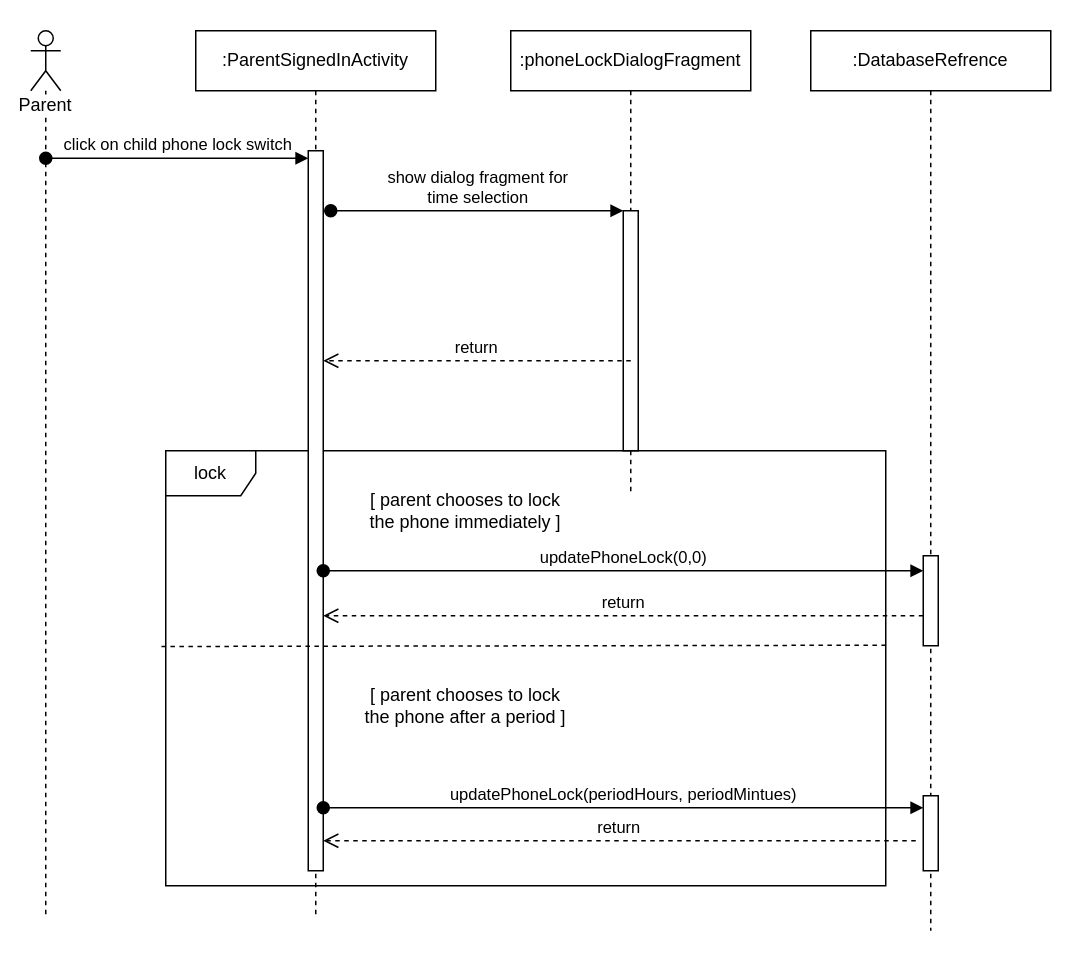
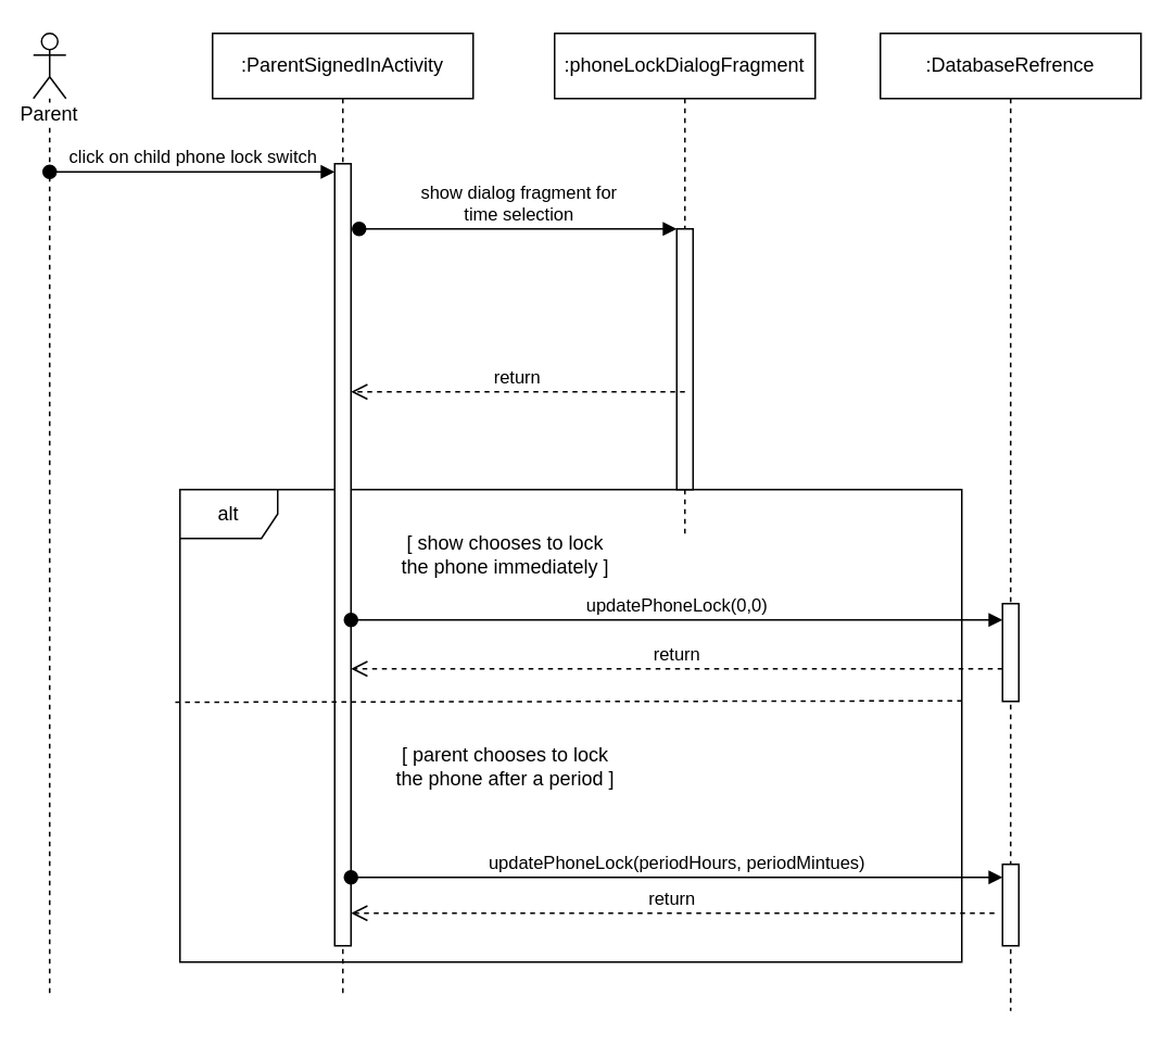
  <mxCell id="0" />
  <mxCell id="1" parent="0" />
- <mxCell id="2" value="lock" style="shape=umlFrame;whiteSpace=wrap;html=1;" vertex="1" parent="1"><mxGeometry x="110" y="300" width="480" height="290" as="geometry" /></mxCell>
+ <mxCell id="2" value="alt" style="shape=umlFrame;whiteSpace=wrap;html=1;" vertex="1" parent="1"><mxGeometry x="110" y="300" width="480" height="290" as="geometry" /></mxCell>
  <mxCell id="3" value=":ParentSignedInActivity" style="shape=umlLifeline;perimeter=lifelinePerimeter;whiteSpace=wrap;html=1;container=1;collapsible=0;recursiveResize=0;outlineConnect=0;" vertex="1" parent="1"><mxGeometry x="130" y="20" width="160" height="590" as="geometry" /></mxCell>
  <mxCell id="4" value="" style="html=1;points=[];perimeter=orthogonalPerimeter;" vertex="1" parent="3"><mxGeometry x="75" y="80" width="10" height="480" as="geometry" /></mxCell>
  <mxCell id="5" value="Parent" style="shape=umlLifeline;participant=umlActor;perimeter=lifelinePerimeter;whiteSpace=wrap;html=1;container=1;collapsible=0;recursiveResize=0;verticalAlign=top;spacingTop=36;labelBackgroundColor=#ffffff;outlineConnect=0;" vertex="1" parent="1"><mxGeometry x="20" y="20" width="20" height="590" as="geometry" /></mxCell>
  <mxCell id="6" value=":phoneLockDialogFragment" style="shape=umlLifeline;perimeter=lifelinePerimeter;whiteSpace=wrap;html=1;container=1;collapsible=0;recursiveResize=0;outlineConnect=0;" vertex="1" parent="1"><mxGeometry x="340" y="20" width="160" height="310" as="geometry" /></mxCell>
  <mxCell id="7" value="" style="html=1;points=[];perimeter=orthogonalPerimeter;" vertex="1" parent="6"><mxGeometry x="75" y="120" width="10" height="160" as="geometry" /></mxCell>
  <mxCell id="8" value="return" style="html=1;verticalAlign=bottom;endArrow=open;dashed=1;endSize=8;" edge="1" parent="6" target="4"><mxGeometry relative="1" as="geometry"><mxPoint x="80" y="220" as="sourcePoint" /><mxPoint y="220" as="targetPoint" /></mxGeometry></mxCell>
  <mxCell id="9" value=":DatabaseRefrence" style="shape=umlLifeline;perimeter=lifelinePerimeter;whiteSpace=wrap;html=1;container=1;collapsible=0;recursiveResize=0;outlineConnect=0;" vertex="1" parent="1"><mxGeometry x="540" y="20" width="160" height="600" as="geometry" /></mxCell>
  <mxCell id="10" value="" style="html=1;points=[];perimeter=orthogonalPerimeter;" vertex="1" parent="9"><mxGeometry x="75" y="350" width="10" height="60" as="geometry" /></mxCell>
  <mxCell id="11" value="" style="html=1;points=[];perimeter=orthogonalPerimeter;" vertex="1" parent="9"><mxGeometry x="75" y="510" width="10" height="50" as="geometry" /></mxCell>
  <mxCell id="12" value="click on child phone lock switch" style="html=1;verticalAlign=bottom;startArrow=oval;endArrow=block;startSize=8;" edge="1" target="4" parent="1"><mxGeometry relative="1" as="geometry"><mxPoint x="30" y="105" as="sourcePoint" /></mxGeometry></mxCell>
  <mxCell id="13" value="show dialog fragment for&lt;br&gt;time selection" style="html=1;verticalAlign=bottom;startArrow=oval;endArrow=block;startSize=8;" edge="1" target="7" parent="1"><mxGeometry relative="1" as="geometry"><mxPoint x="220" y="140" as="sourcePoint" /><Array as="points"><mxPoint x="320" y="140" /></Array></mxGeometry></mxCell>
  <mxCell id="14" value="[ parent chooses to lock the phone after a period ]" style="text;html=1;strokeColor=none;fillColor=none;align=center;verticalAlign=middle;whiteSpace=wrap;rounded=0;" vertex="1" parent="1"><mxGeometry x="240" y="460" width="140" height="20" as="geometry" /></mxCell>
  <mxCell id="15" value="updatePhoneLock(0,0)" style="html=1;verticalAlign=bottom;startArrow=oval;endArrow=block;startSize=8;" edge="1" target="10" parent="1" source="4"><mxGeometry relative="1" as="geometry"><mxPoint x="215" y="360" as="sourcePoint" /><Array as="points"><mxPoint x="410" y="380" /></Array></mxGeometry></mxCell>
- <mxCell id="16" value="[ parent chooses to lock the phone immediately ]" style="text;html=1;strokeColor=none;fillColor=none;align=center;verticalAlign=middle;whiteSpace=wrap;rounded=0;" vertex="1" parent="1"><mxGeometry x="240" y="330" width="140" height="20" as="geometry" /></mxCell>
+ <mxCell id="16" value="[ show chooses to lock the phone immediately ]" style="text;html=1;strokeColor=none;fillColor=none;align=center;verticalAlign=middle;whiteSpace=wrap;rounded=0;" vertex="1" parent="1"><mxGeometry x="240" y="330" width="140" height="20" as="geometry" /></mxCell>
  <mxCell id="17" value="return" style="html=1;verticalAlign=bottom;endArrow=open;dashed=1;endSize=8;" edge="1" parent="1" target="4"><mxGeometry relative="1" as="geometry"><mxPoint x="615" y="410" as="sourcePoint" /><mxPoint x="535" y="410" as="targetPoint" /></mxGeometry></mxCell>
  <mxCell id="18" value="" style="endArrow=none;dashed=1;html=1;entryX=1.002;entryY=0.447;entryDx=0;entryDy=0;entryPerimeter=0;exitX=-0.006;exitY=0.45;exitDx=0;exitDy=0;exitPerimeter=0;" edge="1" parent="1" source="2" target="2"><mxGeometry width="50" height="50" relative="1" as="geometry"><mxPoint x="110" y="426" as="sourcePoint" /><mxPoint x="160" y="390" as="targetPoint" /></mxGeometry></mxCell>
  <mxCell id="19" value="updatePhoneLock(periodHours, periodMintues)" style="html=1;verticalAlign=bottom;startArrow=oval;endArrow=block;startSize=8;" edge="1" parent="1" source="4"><mxGeometry relative="1" as="geometry"><mxPoint x="555" y="500" as="sourcePoint" /><mxPoint x="615" y="538" as="targetPoint" /></mxGeometry></mxCell>
  <mxCell id="20" value="return" style="html=1;verticalAlign=bottom;endArrow=open;dashed=1;endSize=8;" edge="1" parent="1" target="4"><mxGeometry relative="1" as="geometry"><mxPoint x="610" y="560" as="sourcePoint" /><mxPoint x="530" y="560" as="targetPoint" /></mxGeometry></mxCell>
